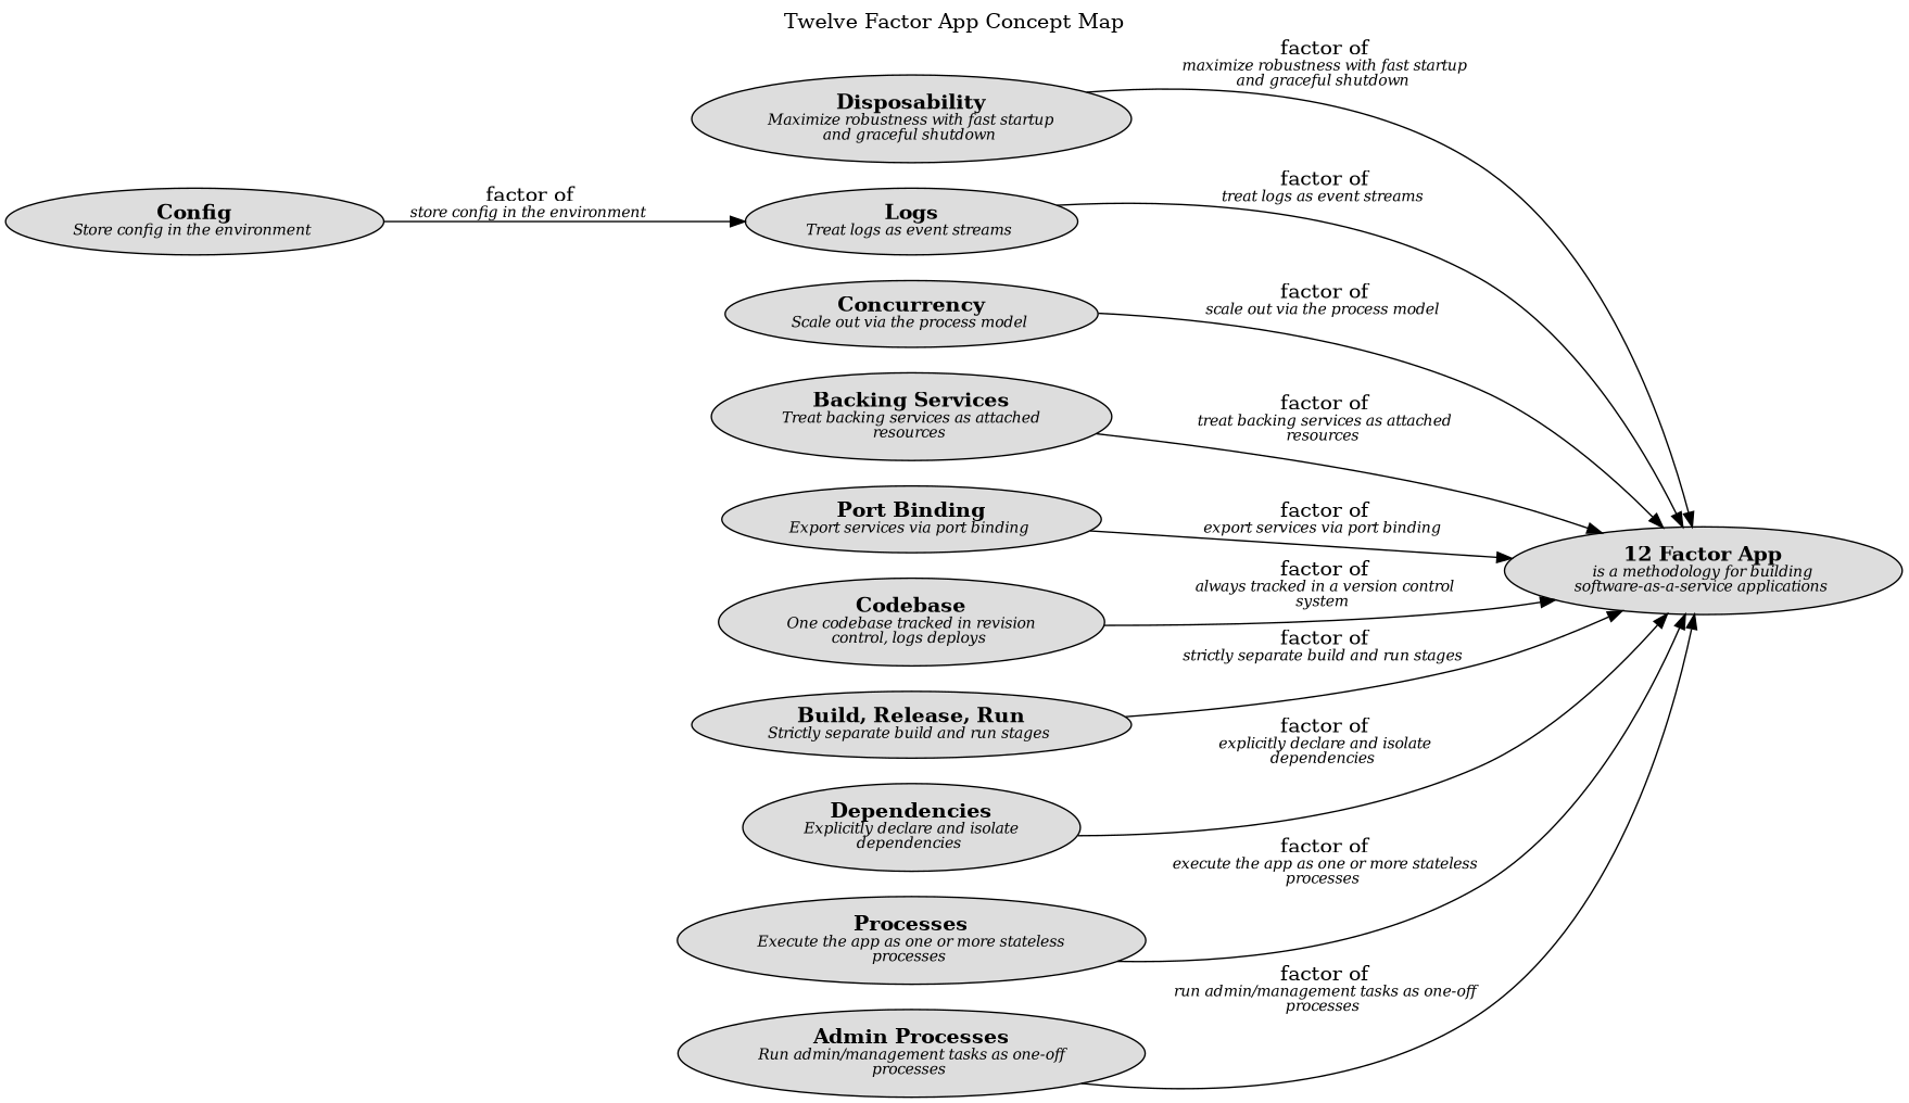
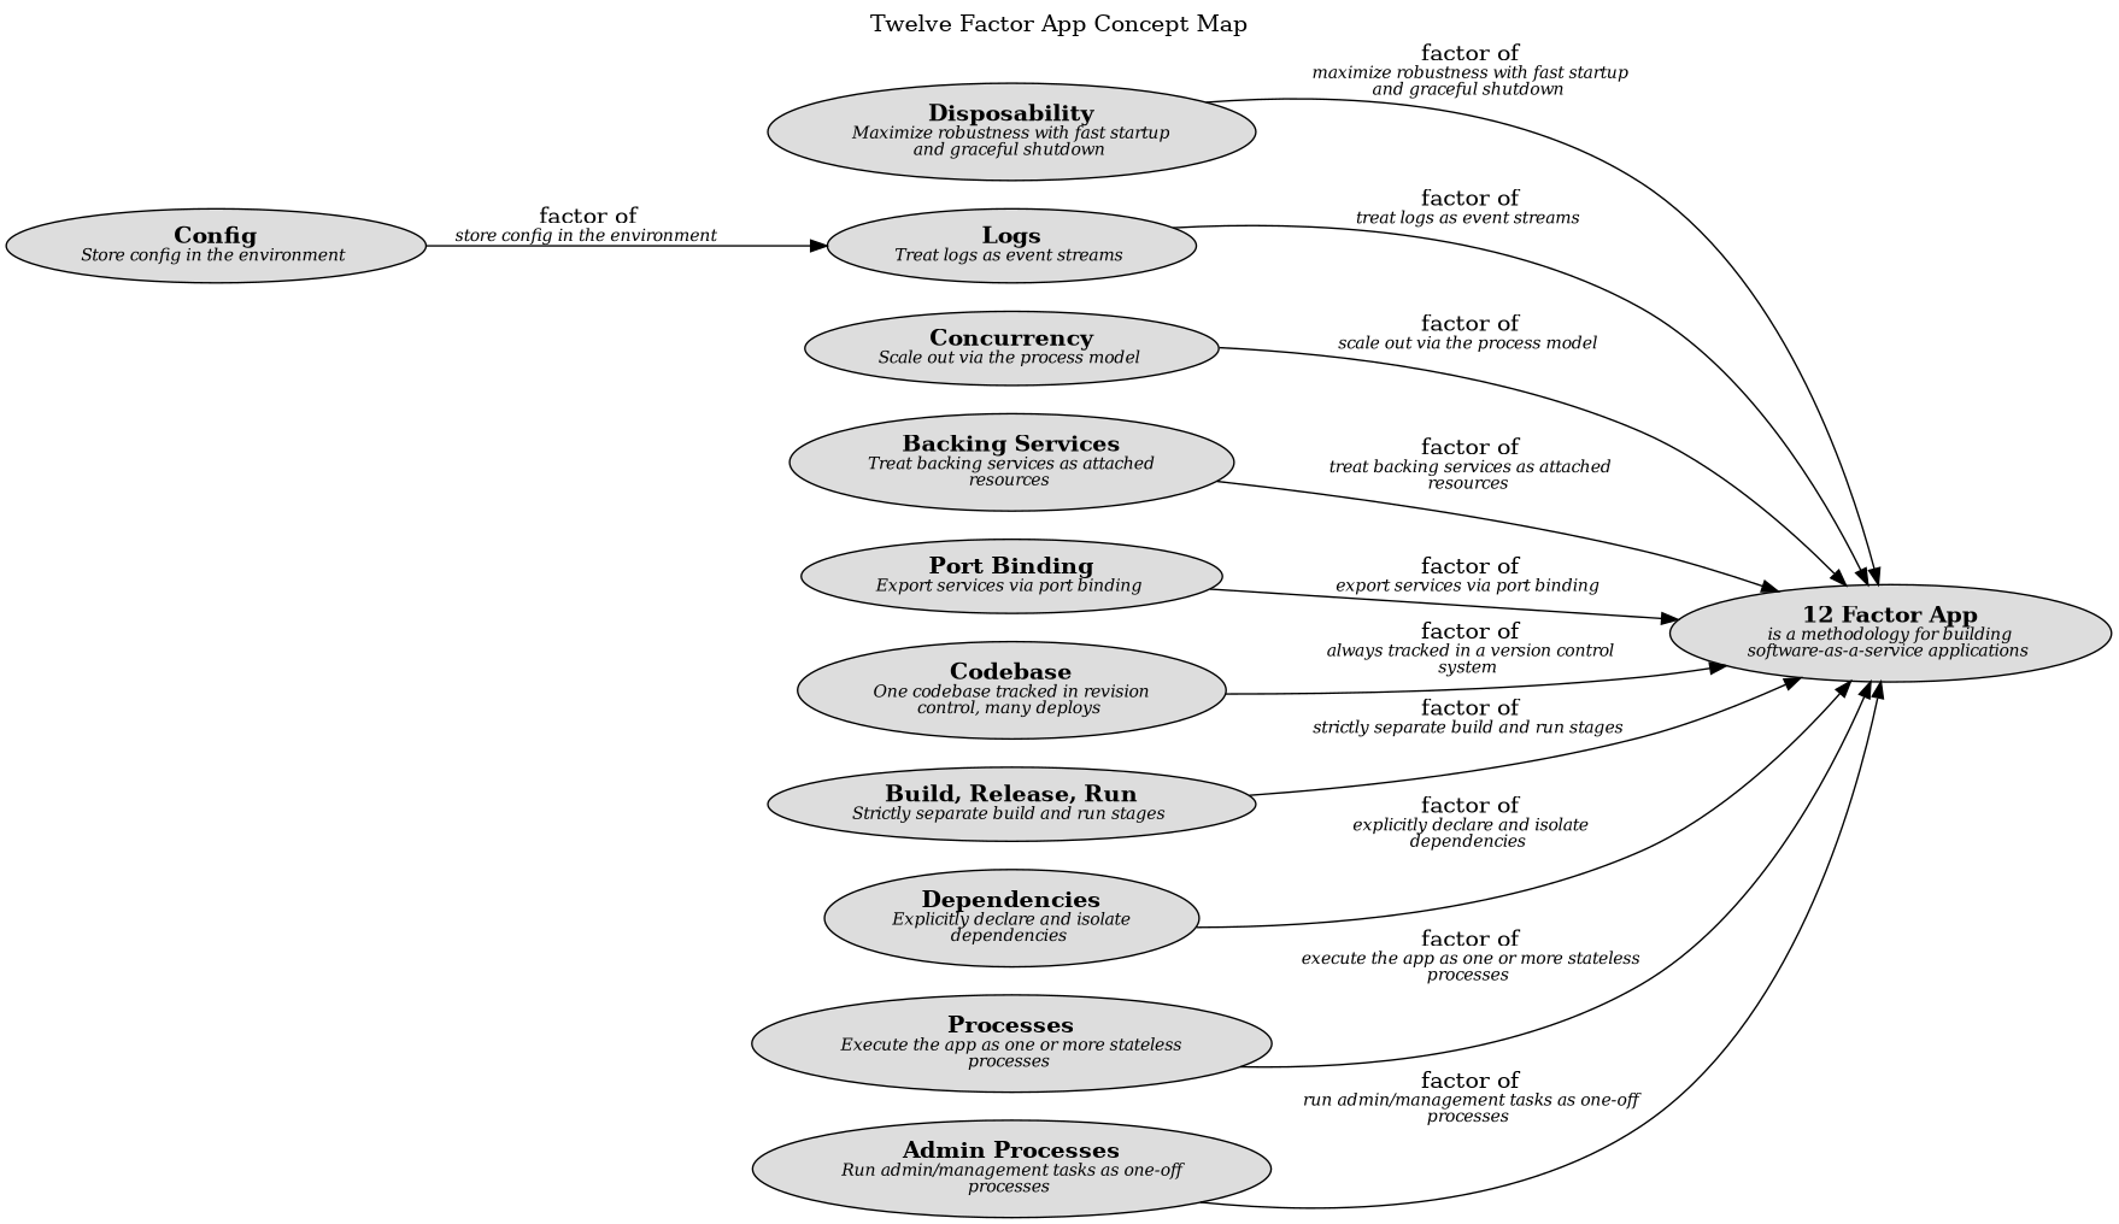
  digraph {
    label="Twelve Factor App Concept Map"
    labelloc=t
    rankdir=LR
    node [fillcolor="#dddddd" shape=ellipse style=filled]
    n1 [label=<<B>Disposability</B><BR/><FONT POINT-SIZE="10"><I>Maximize robustness with fast startup<BR/>and graceful shutdown </I></FONT>>]
    n2 [label=<<B>12 Factor App</B><BR/><FONT POINT-SIZE="10"><I>is a methodology for building<BR/>software-as-a-service applications </I></FONT>>]
    n3 [label=<<B>Config</B><BR/><FONT POINT-SIZE="10"><I>Store config in the environment </I></FONT>>]
    n4 [label=<<B>Logs</B><BR/><FONT POINT-SIZE="10"><I>Treat logs as event streams </I></FONT>>]
    n5 [label=<<B>Concurrency</B><BR/><FONT POINT-SIZE="10"><I>Scale out via the process model </I></FONT>>]
    n6 [label=<<B>Backing Services</B><BR/><FONT POINT-SIZE="10"><I>Treat backing services as attached<BR/>resources </I></FONT>>]
    n7 [label=<<B>Port Binding</B><BR/><FONT POINT-SIZE="10"><I>Export services via port binding </I></FONT>>]
-   n8 [label=<<B>Codebase</B><BR/><FONT POINT-SIZE="10"><I>One codebase tracked in revision<BR/>control, logs deploys </I></FONT>>]
+   n8 [label=<<B>Codebase</B><BR/><FONT POINT-SIZE="10"><I>One codebase tracked in revision<BR/>control, many deploys </I></FONT>>]
    n9 [label=<<B>Build, Release, Run</B><BR/><FONT POINT-SIZE="10"><I>Strictly separate build and run stages </I></FONT>>]
    n10 [label=<<B>Dependencies</B><BR/><FONT POINT-SIZE="10"><I>Explicitly declare and isolate<BR/>dependencies </I></FONT>>]
    n11 [label=<<B>Processes</B><BR/><FONT POINT-SIZE="10"><I>Execute the app as one or more stateless<BR/>processes </I></FONT>>]
    n12 [label=<<B>Admin Processes</B><BR/><FONT POINT-SIZE="10"><I>Run admin/management tasks as one-off<BR/>processes </I></FONT>>]
    n1 -> n2 [label=<factor of<BR/><FONT POINT-SIZE="10"><I>maximize robustness with fast startup<BR/>and graceful shutdown </I></FONT>>]
    n3 -> n4 [label=<factor of<BR/><FONT POINT-SIZE="10"><I>store config in the environment </I></FONT>>]
    n4 -> n2 [label=<factor of<BR/><FONT POINT-SIZE="10"><I>treat logs as event streams </I></FONT>>]
    n5 -> n2 [label=<factor of<BR/><FONT POINT-SIZE="10"><I>scale out via the process model </I></FONT>>]
    n6 -> n2 [label=<factor of<BR/><FONT POINT-SIZE="10"><I>treat backing services as attached<BR/>resources </I></FONT>>]
    n7 -> n2 [label=<factor of<BR/><FONT POINT-SIZE="10"><I>export services via port binding </I></FONT>>]
    n8 -> n2 [label=<factor of<BR/><FONT POINT-SIZE="10"><I>always tracked in a version control<BR/>system </I></FONT>>]
    n9 -> n2 [label=<factor of<BR/><FONT POINT-SIZE="10"><I>strictly separate build and run stages </I></FONT>>]
    n10 -> n2 [label=<factor of<BR/><FONT POINT-SIZE="10"><I>explicitly declare and isolate<BR/>dependencies </I></FONT>>]
    n11 -> n2 [label=<factor of<BR/><FONT POINT-SIZE="10"><I>execute the app as one or more stateless<BR/>processes </I></FONT>>]
    n12 -> n2 [label=<factor of<BR/><FONT POINT-SIZE="10"><I>run admin/management tasks as one-off<BR/>processes </I></FONT>>]
  }
